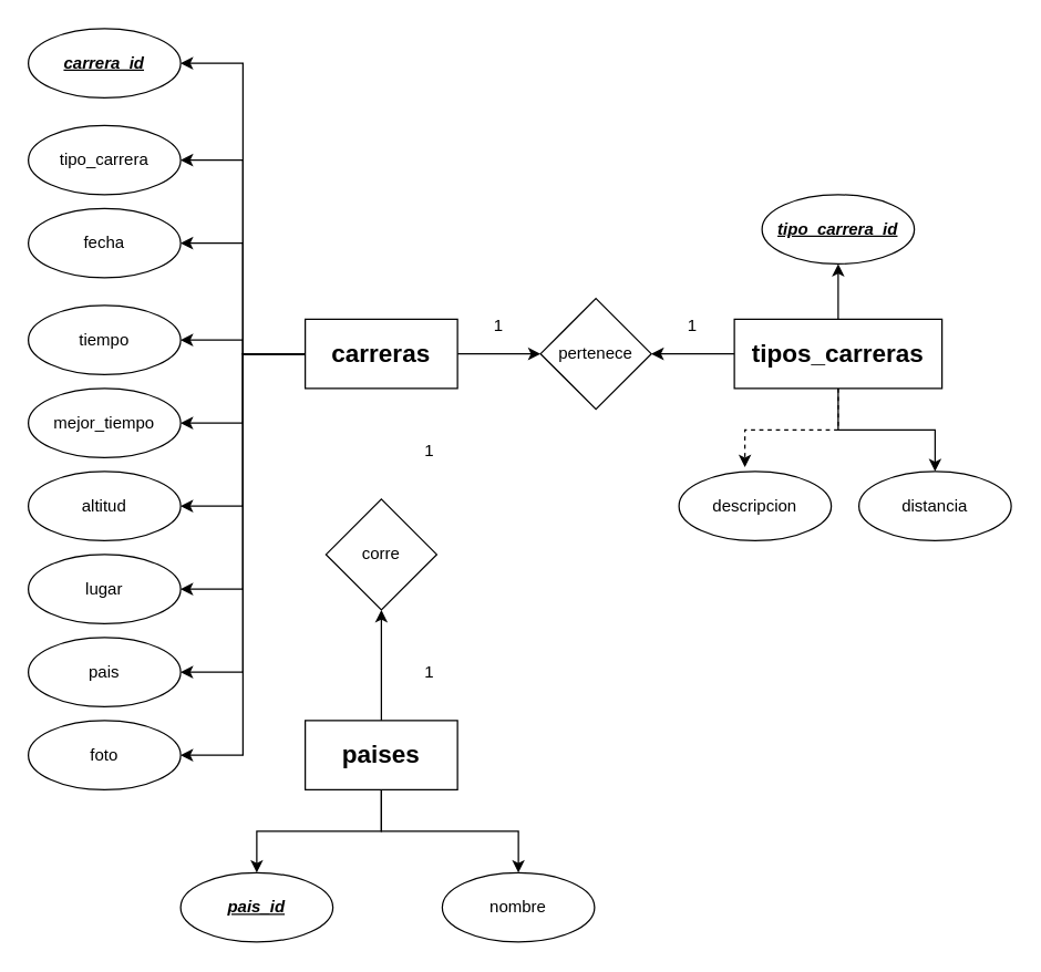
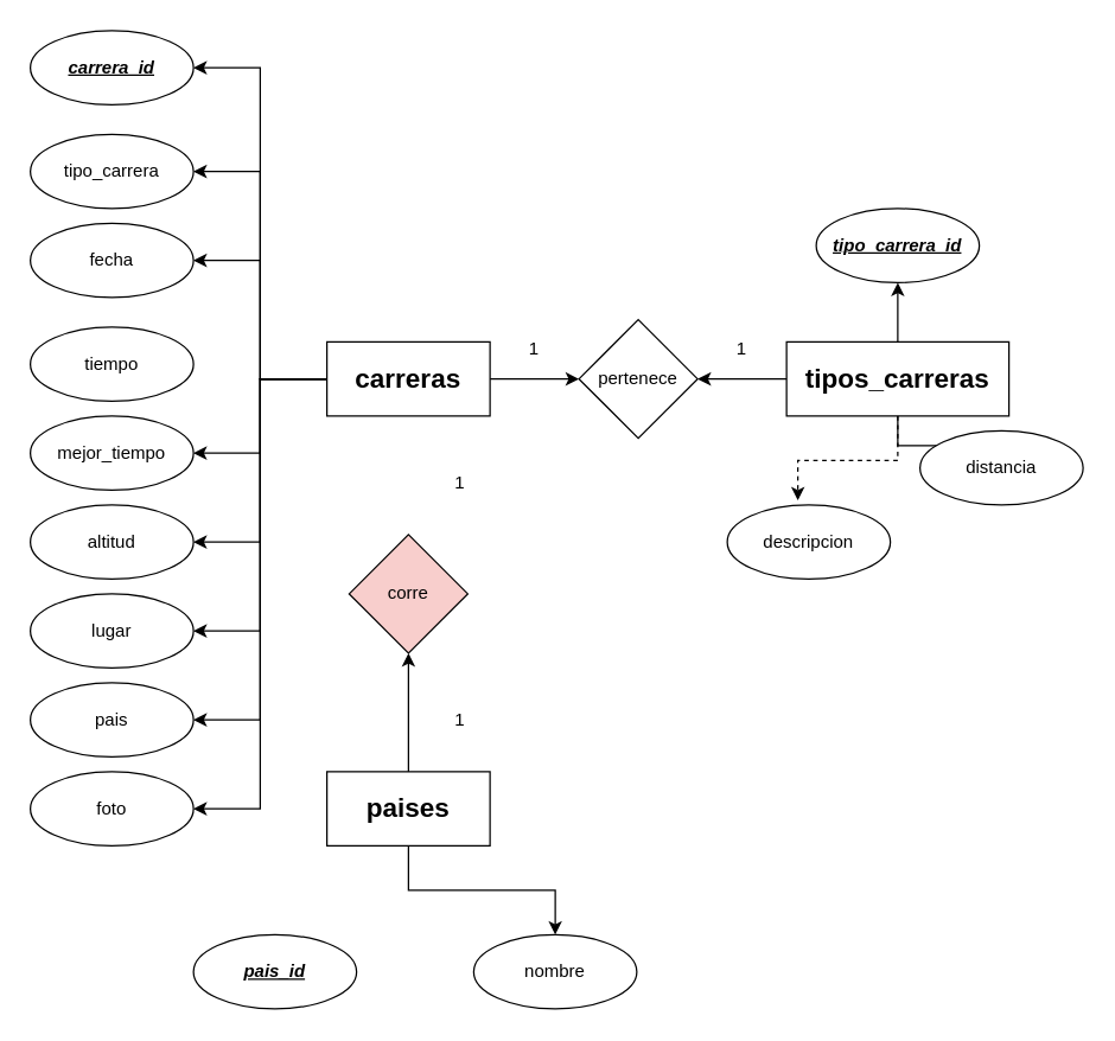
  <mxCell id="0" />
  <mxCell id="1" parent="0" />
  <mxCell id="2" style="edgeStyle=orthogonalEdgeStyle;rounded=0;orthogonalLoop=1;jettySize=auto;html=1;entryX=1;entryY=0.5;entryDx=0;entryDy=0;" parent="1" source="12" target="13" edge="1"><mxGeometry relative="1" as="geometry" /></mxCell>
  <mxCell id="3" style="edgeStyle=orthogonalEdgeStyle;rounded=0;orthogonalLoop=1;jettySize=auto;html=1;entryX=1;entryY=0.5;entryDx=0;entryDy=0;" parent="1" source="12" target="14" edge="1"><mxGeometry relative="1" as="geometry" /></mxCell>
  <mxCell id="4" style="edgeStyle=orthogonalEdgeStyle;rounded=0;orthogonalLoop=1;jettySize=auto;html=1;entryX=1;entryY=0.5;entryDx=0;entryDy=0;" parent="1" source="12" target="15" edge="1"><mxGeometry relative="1" as="geometry" /></mxCell>
- <mxCell id="5" style="edgeStyle=orthogonalEdgeStyle;rounded=0;orthogonalLoop=1;jettySize=auto;html=1;entryX=1;entryY=0.5;entryDx=0;entryDy=0;" parent="1" source="12" target="16" edge="1"><mxGeometry relative="1" as="geometry" /></mxCell>
  <mxCell id="6" style="edgeStyle=orthogonalEdgeStyle;rounded=0;orthogonalLoop=1;jettySize=auto;html=1;entryX=1;entryY=0.5;entryDx=0;entryDy=0;" parent="1" source="12" target="17" edge="1"><mxGeometry relative="1" as="geometry" /></mxCell>
  <mxCell id="7" style="edgeStyle=orthogonalEdgeStyle;rounded=0;orthogonalLoop=1;jettySize=auto;html=1;entryX=1;entryY=0.5;entryDx=0;entryDy=0;" parent="1" source="12" target="18" edge="1"><mxGeometry relative="1" as="geometry" /></mxCell>
  <mxCell id="8" style="edgeStyle=orthogonalEdgeStyle;rounded=0;orthogonalLoop=1;jettySize=auto;html=1;entryX=1;entryY=0.5;entryDx=0;entryDy=0;" parent="1" source="12" target="19" edge="1"><mxGeometry relative="1" as="geometry" /></mxCell>
  <mxCell id="9" style="edgeStyle=orthogonalEdgeStyle;rounded=0;orthogonalLoop=1;jettySize=auto;html=1;entryX=1;entryY=0.5;entryDx=0;entryDy=0;" parent="1" source="12" target="20" edge="1"><mxGeometry relative="1" as="geometry" /></mxCell>
  <mxCell id="10" style="edgeStyle=orthogonalEdgeStyle;rounded=0;orthogonalLoop=1;jettySize=auto;html=1;entryX=1;entryY=0.5;entryDx=0;entryDy=0;" parent="1" source="12" target="21" edge="1"><mxGeometry relative="1" as="geometry" /></mxCell>
  <mxCell id="11" style="edgeStyle=orthogonalEdgeStyle;rounded=0;orthogonalLoop=1;jettySize=auto;html=1;entryX=0;entryY=0.5;entryDx=0;entryDy=0;" parent="1" source="12" target="26" edge="1"><mxGeometry relative="1" as="geometry" /></mxCell>
  <mxCell id="12" value="&lt;font style=&quot;font-size: 18px;&quot;&gt;carreras&lt;/font&gt;" style="rounded=0;whiteSpace=wrap;html=1;fontFamily=Helvetica;fontStyle=1" parent="1" vertex="1"><mxGeometry x="220" y="230" width="110" height="50" as="geometry" /></mxCell>
  <mxCell id="13" value="&lt;i&gt;&lt;font style=&quot;font-size: 12px;&quot;&gt;&lt;u style=&quot;&quot;&gt;&lt;b&gt;carrera_id&lt;/b&gt;&lt;/u&gt;&lt;/font&gt;&lt;/i&gt;" style="ellipse;whiteSpace=wrap;html=1;" parent="1" vertex="1"><mxGeometry x="20" y="20" width="110" height="50" as="geometry" /></mxCell>
  <mxCell id="14" value="&lt;font style=&quot;font-size: 12px;&quot;&gt;tipo_carrera&lt;/font&gt;" style="ellipse;whiteSpace=wrap;html=1;" parent="1" vertex="1"><mxGeometry x="20" y="90" width="110" height="50" as="geometry" /></mxCell>
  <mxCell id="15" value="&lt;font style=&quot;font-size: 12px;&quot;&gt;fecha&lt;/font&gt;" style="ellipse;whiteSpace=wrap;html=1;" parent="1" vertex="1"><mxGeometry x="20" y="150" width="110" height="50" as="geometry" /></mxCell>
  <mxCell id="16" value="&lt;font style=&quot;font-size: 12px;&quot;&gt;tiempo&lt;/font&gt;" style="ellipse;whiteSpace=wrap;html=1;" parent="1" vertex="1"><mxGeometry x="20" y="220" width="110" height="50" as="geometry" /></mxCell>
  <mxCell id="17" value="&lt;font style=&quot;font-size: 12px;&quot;&gt;mejor_tiempo&lt;/font&gt;" style="ellipse;whiteSpace=wrap;html=1;" parent="1" vertex="1"><mxGeometry x="20" y="280" width="110" height="50" as="geometry" /></mxCell>
  <mxCell id="18" value="&lt;font style=&quot;font-size: 12px;&quot;&gt;altitud&lt;/font&gt;" style="ellipse;whiteSpace=wrap;html=1;" parent="1" vertex="1"><mxGeometry x="20" y="340" width="110" height="50" as="geometry" /></mxCell>
  <mxCell id="19" value="&lt;font style=&quot;font-size: 12px;&quot;&gt;lugar&lt;/font&gt;" style="ellipse;whiteSpace=wrap;html=1;" parent="1" vertex="1"><mxGeometry x="20" y="400" width="110" height="50" as="geometry" /></mxCell>
  <mxCell id="20" value="&lt;font style=&quot;font-size: 12px;&quot;&gt;pais&lt;/font&gt;" style="ellipse;whiteSpace=wrap;html=1;" parent="1" vertex="1"><mxGeometry x="20" y="460" width="110" height="50" as="geometry" /></mxCell>
  <mxCell id="21" value="foto" style="ellipse;whiteSpace=wrap;html=1;" parent="1" vertex="1"><mxGeometry x="20" y="520" width="110" height="50" as="geometry" /></mxCell>
  <mxCell id="22" style="edgeStyle=orthogonalEdgeStyle;rounded=0;orthogonalLoop=1;jettySize=auto;html=1;entryX=1;entryY=0.5;entryDx=0;entryDy=0;" parent="1" source="25" target="26" edge="1"><mxGeometry relative="1" as="geometry" /></mxCell>
  <mxCell id="23" style="edgeStyle=orthogonalEdgeStyle;rounded=0;orthogonalLoop=1;jettySize=auto;html=1;entryX=0.5;entryY=0;entryDx=0;entryDy=0;" parent="1" source="25" target="29" edge="1"><mxGeometry relative="1" as="geometry" /></mxCell>
  <mxCell id="24" style="edgeStyle=orthogonalEdgeStyle;rounded=0;orthogonalLoop=1;jettySize=auto;html=1;entryX=0.5;entryY=1;entryDx=0;entryDy=0;" parent="1" source="25" target="27" edge="1"><mxGeometry relative="1" as="geometry" /></mxCell>
  <mxCell id="25" value="&lt;font style=&quot;font-size: 18px;&quot;&gt;tipos_carreras&lt;/font&gt;" style="rounded=0;whiteSpace=wrap;html=1;fontFamily=Helvetica;fontStyle=1" parent="1" vertex="1"><mxGeometry x="530" y="230" width="150" height="50" as="geometry" /></mxCell>
  <mxCell id="26" value="pertenece" style="rhombus;whiteSpace=wrap;html=1;" parent="1" vertex="1"><mxGeometry x="390" y="215" width="80" height="80" as="geometry" /></mxCell>
  <mxCell id="27" value="&lt;i&gt;&lt;font style=&quot;font-size: 12px;&quot;&gt;&lt;u style=&quot;&quot;&gt;&lt;b&gt;tipo_carrera_id&lt;/b&gt;&lt;/u&gt;&lt;/font&gt;&lt;/i&gt;" style="ellipse;whiteSpace=wrap;html=1;" parent="1" vertex="1"><mxGeometry x="550" y="140" width="110" height="50" as="geometry" /></mxCell>
  <mxCell id="28" value="&lt;font style=&quot;font-size: 12px;&quot;&gt;descripcion&lt;/font&gt;" style="ellipse;whiteSpace=wrap;html=1;" parent="1" vertex="1"><mxGeometry x="490" y="340" width="110" height="50" as="geometry" /></mxCell>
- <mxCell id="29" value="&lt;font style=&quot;font-size: 12px;&quot;&gt;distancia&lt;/font&gt;" style="ellipse;whiteSpace=wrap;html=1;" parent="1" vertex="1"><mxGeometry x="620" y="340" width="110" height="50" as="geometry" /></mxCell>
+ <mxCell id="29" value="&lt;font style=&quot;font-size: 12px;&quot;&gt;distancia&lt;/font&gt;" style="ellipse;whiteSpace=wrap;html=1;" parent="1" vertex="1"><mxGeometry x="620" y="290" width="110" height="50" as="geometry" /></mxCell>
  <mxCell id="30" style="edgeStyle=orthogonalEdgeStyle;rounded=0;orthogonalLoop=1;jettySize=auto;html=1;entryX=0.433;entryY=-0.06;entryDx=0;entryDy=0;entryPerimeter=0;dashed=1;" parent="1" source="25" target="28" edge="1"><mxGeometry relative="1" as="geometry" /></mxCell>
- <mxCell id="31" value="corre" style="rhombus;whiteSpace=wrap;html=1;" parent="1" vertex="1"><mxGeometry x="235" y="360" width="80" height="80" as="geometry" /></mxCell>
+ <mxCell id="31" value="corre" style="rhombus;whiteSpace=wrap;html=1;fillColor=#f8cecc;" parent="1" vertex="1"><mxGeometry x="235" y="360" width="80" height="80" as="geometry" /></mxCell>
  <mxCell id="32" value="1" style="text;html=1;align=center;verticalAlign=middle;whiteSpace=wrap;rounded=0;" parent="1" vertex="1"><mxGeometry x="330" y="220" width="60" height="30" as="geometry" /></mxCell>
  <mxCell id="33" value="1" style="text;html=1;align=center;verticalAlign=middle;whiteSpace=wrap;rounded=0;" parent="1" vertex="1"><mxGeometry x="470" y="220" width="60" height="30" as="geometry" /></mxCell>
  <mxCell id="34" value="&lt;font style=&quot;font-size: 12px;&quot;&gt;&lt;b&gt;&lt;i&gt;&lt;u&gt;pais_id&lt;/u&gt;&lt;/i&gt;&lt;/b&gt;&lt;/font&gt;" style="ellipse;whiteSpace=wrap;html=1;" parent="1" vertex="1"><mxGeometry x="130" y="630" width="110" height="50" as="geometry" /></mxCell>
  <mxCell id="35" style="edgeStyle=orthogonalEdgeStyle;rounded=0;orthogonalLoop=1;jettySize=auto;html=1;entryX=0.5;entryY=0;entryDx=0;entryDy=0;" parent="1" source="38" target="39" edge="1"><mxGeometry relative="1" as="geometry" /></mxCell>
- <mxCell id="36" style="edgeStyle=orthogonalEdgeStyle;rounded=0;orthogonalLoop=1;jettySize=auto;html=1;entryX=0.5;entryY=0;entryDx=0;entryDy=0;" parent="1" source="38" target="34" edge="1"><mxGeometry relative="1" as="geometry" /></mxCell>
  <mxCell id="37" style="edgeStyle=orthogonalEdgeStyle;rounded=0;orthogonalLoop=1;jettySize=auto;html=1;entryX=0.5;entryY=1;entryDx=0;entryDy=0;" parent="1" source="38" target="31" edge="1"><mxGeometry relative="1" as="geometry" /></mxCell>
  <mxCell id="38" value="&lt;font style=&quot;font-size: 18px;&quot;&gt;paises&lt;/font&gt;" style="rounded=0;whiteSpace=wrap;html=1;fontFamily=Helvetica;fontStyle=1" parent="1" vertex="1"><mxGeometry x="220" y="520" width="110" height="50" as="geometry" /></mxCell>
  <mxCell id="39" value="&lt;font style=&quot;font-size: 12px;&quot;&gt;nombre&lt;/font&gt;" style="ellipse;whiteSpace=wrap;html=1;" parent="1" vertex="1"><mxGeometry x="319" y="630" width="110" height="50" as="geometry" /></mxCell>
  <mxCell id="40" value="1" style="text;html=1;align=center;verticalAlign=middle;whiteSpace=wrap;rounded=0;" parent="1" vertex="1"><mxGeometry x="280" y="310" width="60" height="30" as="geometry" /></mxCell>
  <mxCell id="41" value="1" style="text;html=1;align=center;verticalAlign=middle;whiteSpace=wrap;rounded=0;" parent="1" vertex="1"><mxGeometry x="280" y="470" width="60" height="30" as="geometry" /></mxCell>
